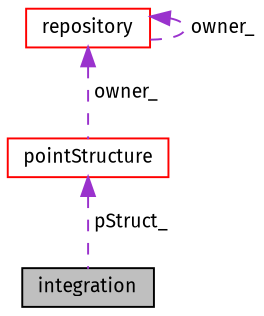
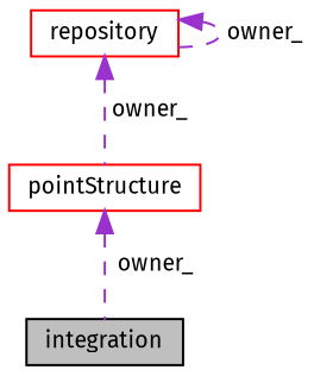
  digraph {
    fontname="Fira Sans"
    node [color=red fillcolor=white fontname="Fira Sans" fontsize=10 shape=record style=filled]
    edge [color=darkorchid3 dir=back fontname="Fira Sans" fontsize=10 labelfontname=Helvetica labelfontsize=10 style=dashed]
    n1 [color=black fillcolor=grey75 fontcolor=black height=0.2 label=integration width=0.4]
    n2 [height=0.2 label=pointStructure width=0.4]
    n3 [height=0.2 label=repository width=0.4]
-   n2 -> n1 [label=" pStruct_"]
+   n2 -> n1 [label=" owner_"]
    n3 -> n2 [label=" owner_"]
    n3 -> n3 [label=" owner_"]
  }
